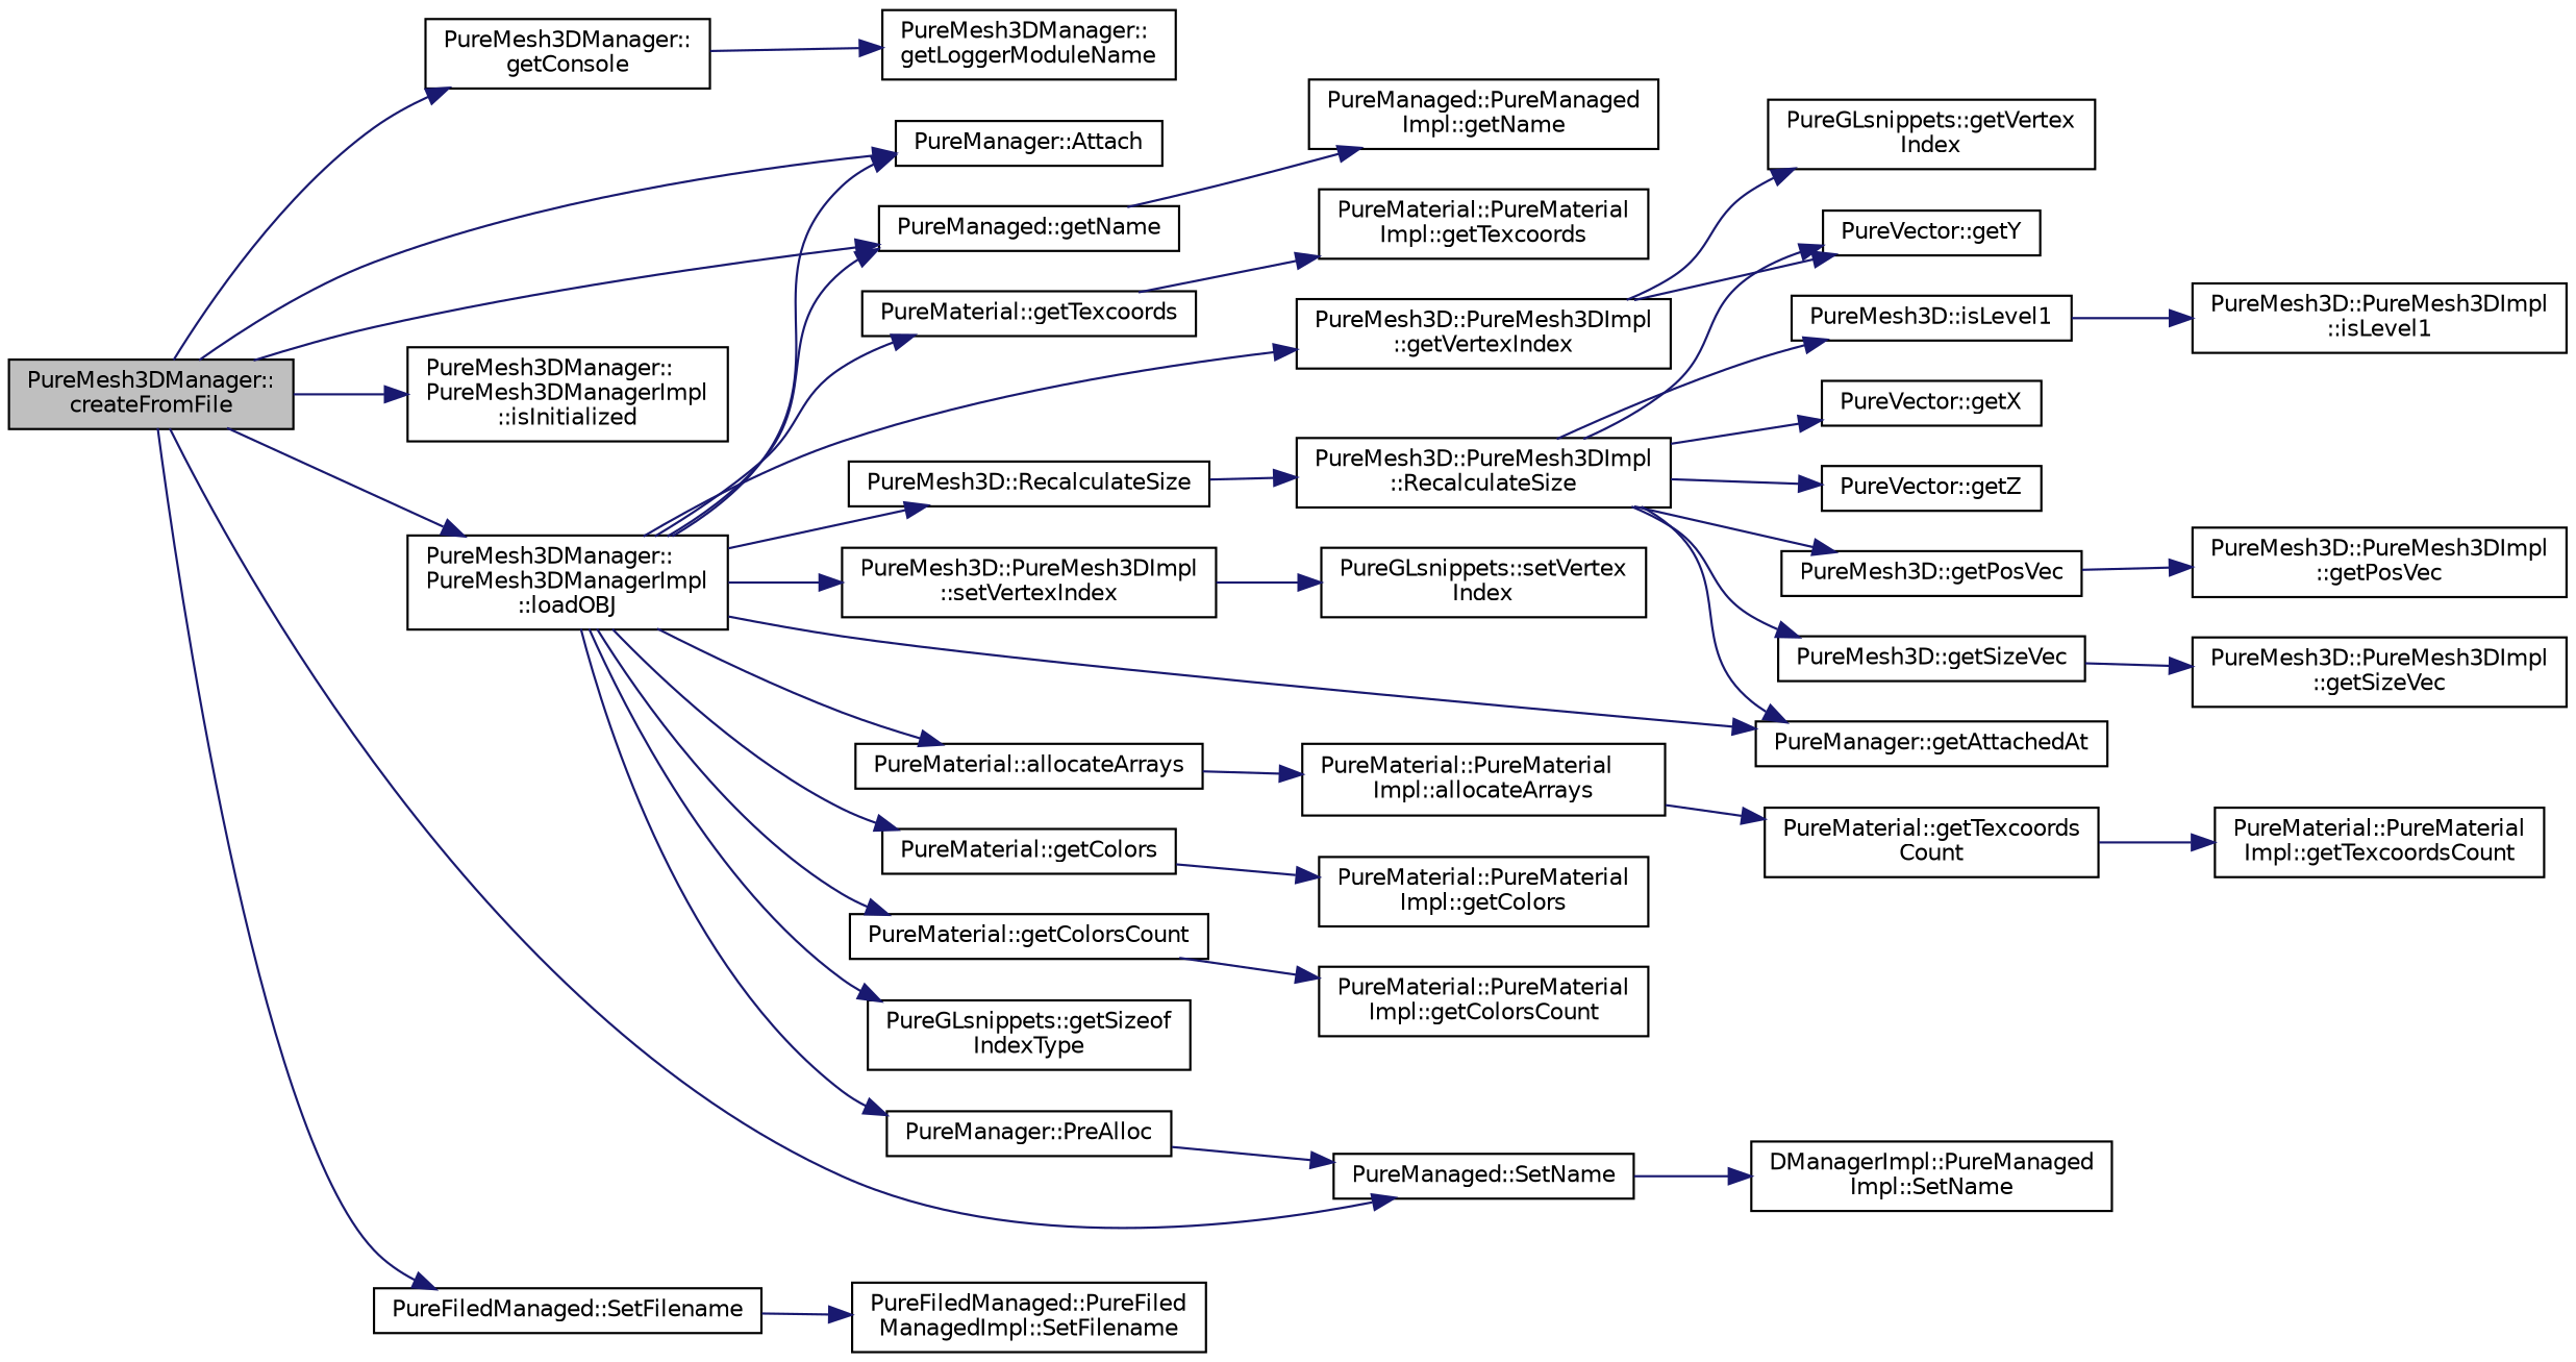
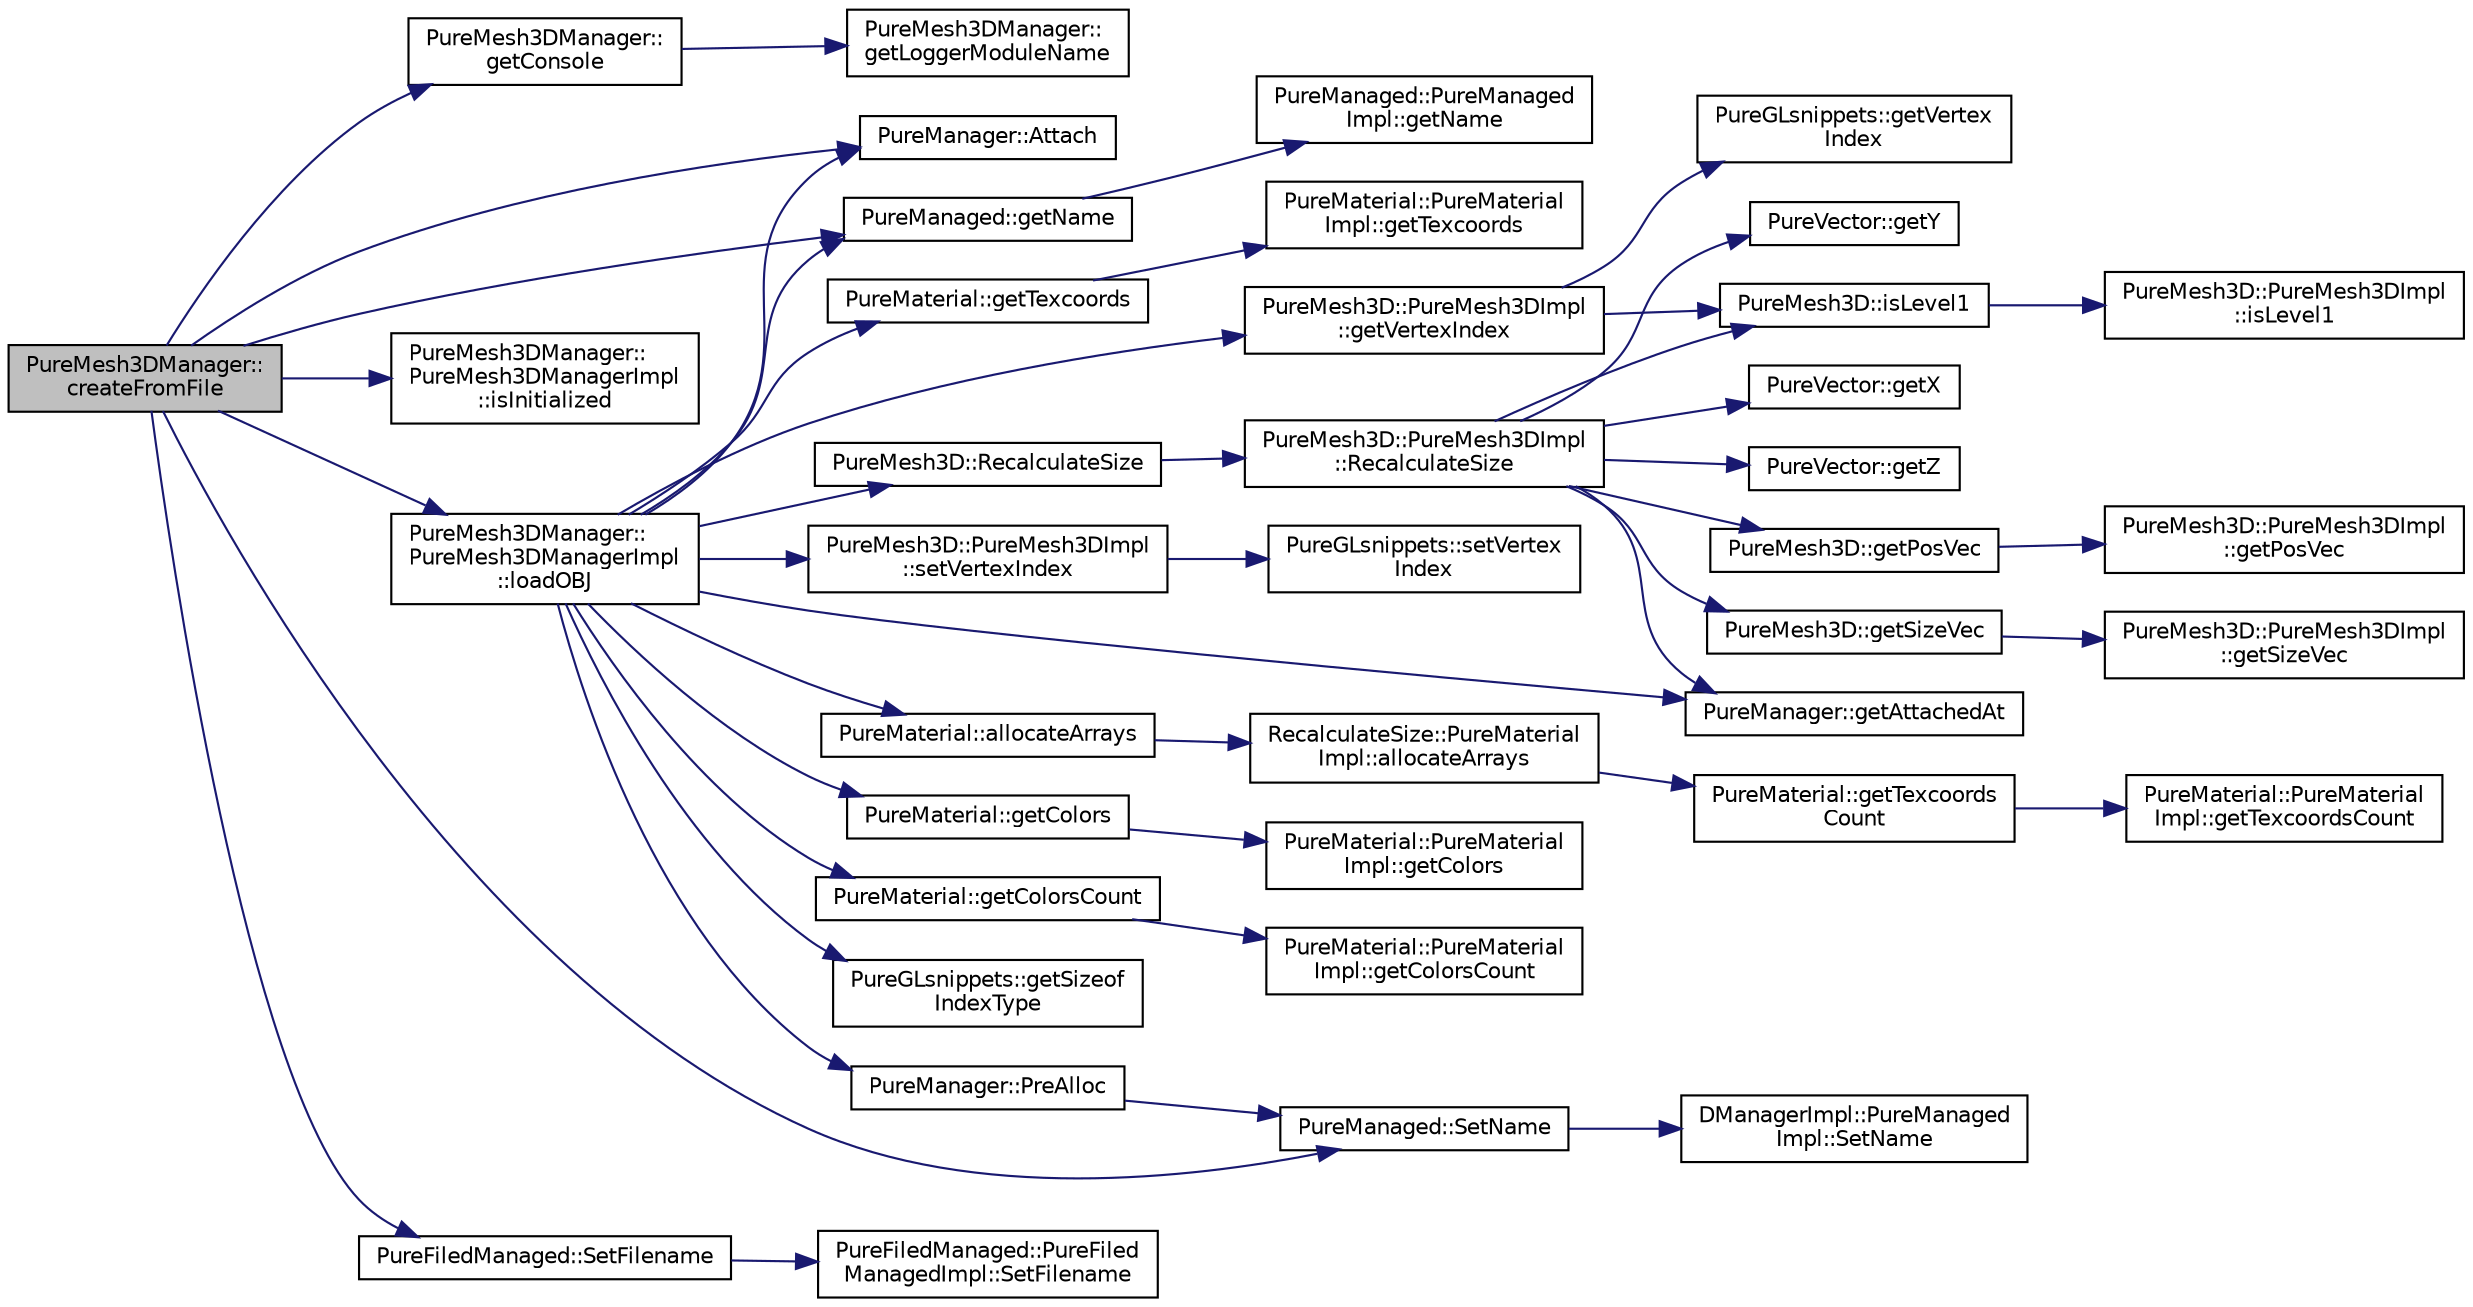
  digraph {
    rankdir=LR
    node [color=black fillcolor=white fontname=Helvetica fontsize=10 shape=record style=filled]
    edge [color=midnightblue fontname=Helvetica fontsize=10 labelfontname=Helvetica labelfontsize=10 style=solid]
    n1 [fillcolor=grey75 fontcolor=black height=0.2 label="PureMesh3DManager::\lcreateFromFile" width=0.4]
    n2 [height=0.2 label="PureManager::Attach" width=0.4]
    n3 [height=0.2 label="PureMesh3DManager::\lgetConsole" width=0.4]
    n4 [height=0.2 label="PureManaged::getName" width=0.4]
    n5 [height=0.2 label="PureMesh3DManager::\lPureMesh3DManagerImpl\l::isInitialized" width=0.4]
    n6 [height=0.2 label="PureMesh3DManager::\lPureMesh3DManagerImpl\l::loadOBJ" width=0.4]
    n7 [height=0.2 label="PureManaged::SetName" width=0.4]
    n8 [height=0.2 label="PureFiledManaged::SetFilename" width=0.4]
    n9 [height=0.2 label="PureMesh3DManager::\lgetLoggerModuleName" width=0.4]
    n10 [height=0.2 label="PureManaged::PureManaged\lImpl::getName" width=0.4]
    n11 [height=0.2 label="PureMaterial::allocateArrays" width=0.4]
    n12 [height=0.2 label="PureManager::getAttachedAt" width=0.4]
    n13 [height=0.2 label="PureMaterial::getColors" width=0.4]
    n14 [height=0.2 label="PureMaterial::getColorsCount" width=0.4]
    n15 [height=0.2 label="PureGLsnippets::getSizeof\lIndexType" width=0.4]
    n16 [height=0.2 label="PureMaterial::getTexcoords" width=0.4]
    n17 [height=0.2 label="PureMesh3D::PureMesh3DImpl\l::getVertexIndex" width=0.4]
    n18 [height=0.2 label="PureManager::PreAlloc" width=0.4]
    n19 [height=0.2 label="PureMesh3D::RecalculateSize" width=0.4]
    n20 [height=0.2 label="PureMesh3D::PureMesh3DImpl\l::setVertexIndex" width=0.4]
    n21 [height=0.2 label="DManagerImpl::PureManaged\lImpl::SetName" width=0.4]
    n22 [height=0.2 label="PureFiledManaged::PureFiled\lManagedImpl::SetFilename" width=0.4]
-   n23 [height=0.2 label="PureMaterial::PureMaterial\lImpl::allocateArrays" width=0.4]
+   n23 [height=0.2 label="RecalculateSize::PureMaterial\lImpl::allocateArrays" width=0.4]
    n24 [height=0.2 label="PureMaterial::PureMaterial\lImpl::getColors" width=0.4]
    n25 [height=0.2 label="PureMaterial::PureMaterial\lImpl::getColorsCount" width=0.4]
    n26 [height=0.2 label="PureMaterial::PureMaterial\lImpl::getTexcoords" width=0.4]
    n27 [height=0.2 label="PureGLsnippets::getVertex\lIndex" width=0.4]
    n28 [height=0.2 label="PureMesh3D::isLevel1" width=0.4]
    n29 [height=0.2 label="PureMesh3D::PureMesh3DImpl\l::RecalculateSize" width=0.4]
    n30 [height=0.2 label="PureGLsnippets::setVertex\lIndex" width=0.4]
    n31 [height=0.2 label="PureMaterial::getTexcoords\lCount" width=0.4]
    n32 [height=0.2 label="PureMaterial::PureMaterial\lImpl::getTexcoordsCount" width=0.4]
    n33 [height=0.2 label="PureMesh3D::PureMesh3DImpl\l::isLevel1" width=0.4]
    n34 [height=0.2 label="PureMesh3D::getPosVec" width=0.4]
    n35 [height=0.2 label="PureMesh3D::getSizeVec" width=0.4]
    n36 [height=0.2 label="PureVector::getX" width=0.4]
    n37 [height=0.2 label="PureVector::getY" width=0.4]
    n38 [height=0.2 label="PureVector::getZ" width=0.4]
    n39 [height=0.2 label="PureMesh3D::PureMesh3DImpl\l::getPosVec" width=0.4]
    n40 [height=0.2 label="PureMesh3D::PureMesh3DImpl\l::getSizeVec" width=0.4]
    n1 -> n2
    n1 -> n3
    n1 -> n4
    n1 -> n5
    n1 -> n6
    n1 -> n7
    n1 -> n8
    n3 -> n9
    n4 -> n10
    n6 -> n2
    n6 -> n4
    n6 -> n11
    n6 -> n12
    n6 -> n13
    n6 -> n14
    n6 -> n15
    n6 -> n16
    n6 -> n17
    n6 -> n18
    n6 -> n19
    n6 -> n20
    n7 -> n21
    n8 -> n22
    n11 -> n23
    n13 -> n24
    n14 -> n25
    n16 -> n26
    n17 -> n27
-   n17 -> n37
+   n17 -> n28
    n18 -> n7
    n19 -> n29
    n20 -> n30
    n23 -> n31
    n28 -> n33
    n29 -> n12
    n29 -> n28
    n29 -> n34
    n29 -> n35
    n29 -> n36
    n29 -> n37
    n29 -> n38
    n31 -> n32
    n34 -> n39
    n35 -> n40
  }
